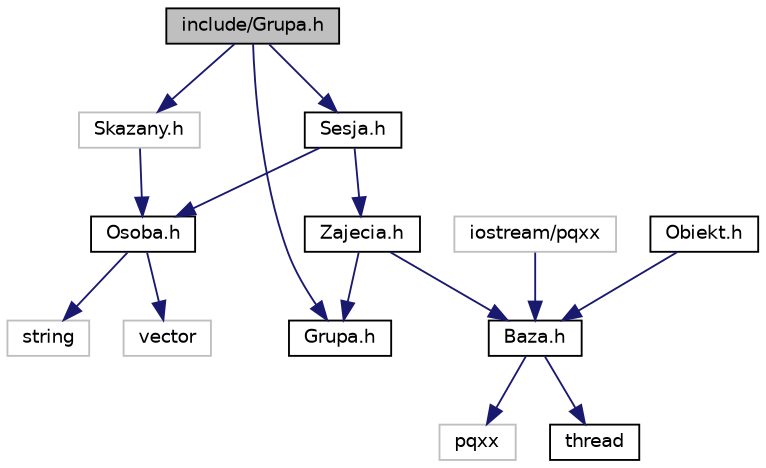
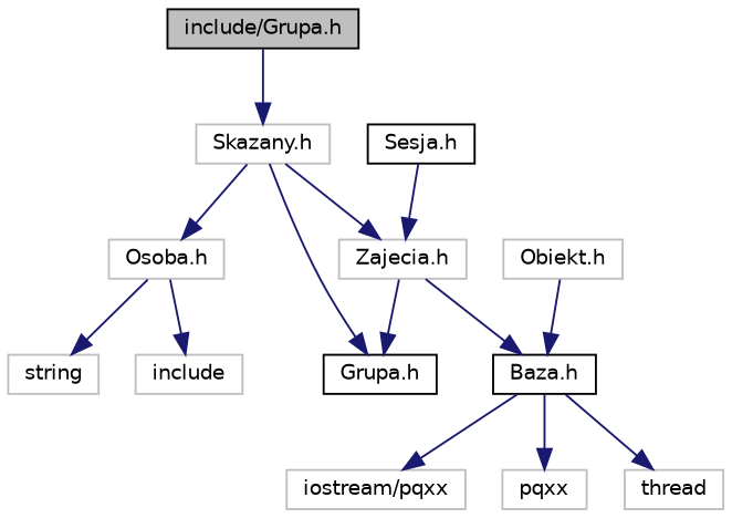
  digraph {
    node [color=black fillcolor=white fontname=Helvetica fontsize=10 shape=record style=filled]
    edge [color=midnightblue fontname=Helvetica fontsize=10 labelfontname=Helvetica labelfontsize=10 style=solid]
    n1 [fillcolor=grey75 fontcolor=black height=0.2 label="include/Grupa.h" width=0.4]
    n2 [height=0.2 label="Sesja.h" width=0.4]
    n3 [color=grey75 height=0.2 label="Skazany.h" width=0.4]
-   n4 [height=0.2 label="Osoba.h" width=0.4]
-   n5 [height=0.2 label="Zajecia.h" width=0.4]
+   n4 [color=grey75 height=0.2 label="Osoba.h" width=0.4]
+   n5 [color=grey75 height=0.2 label="Zajecia.h" width=0.4]
    n6 [height=0.2 label="Grupa.h" width=0.4]
    n7 [color=grey75 height=0.2 label=string width=0.4]
-   n8 [color=grey75 height=0.2 label=vector width=0.4]
+   n8 [color=grey75 height=0.2 label=include width=0.4]
    n9 [height=0.2 label="Baza.h" width=0.4]
-   n10 [height=0.2 label="Obiekt.h" width=0.4]
+   n10 [color=grey75 height=0.2 label="Obiekt.h" width=0.4]
    n11 [color=grey75 height=0.2 label="iostream/pqxx" width=0.4]
    n12 [color=grey75 height=0.2 label=pqxx width=0.4]
-   n13 [height=0.2 label=thread width=0.4]
-   n1 -> n2
+   n13 [color=grey75 height=0.2 label=thread width=0.4]
    n1 -> n3
-   n2 -> n4
    n2 -> n5
    n3 -> n4
-   n1 -> n6
+   n3 -> n5
+   n3 -> n6
    n4 -> n7
    n4 -> n8
    n5 -> n6
    n5 -> n9
-   n11 -> n9
+   n9 -> n11
    n9 -> n12
    n9 -> n13
    n10 -> n9
  }
